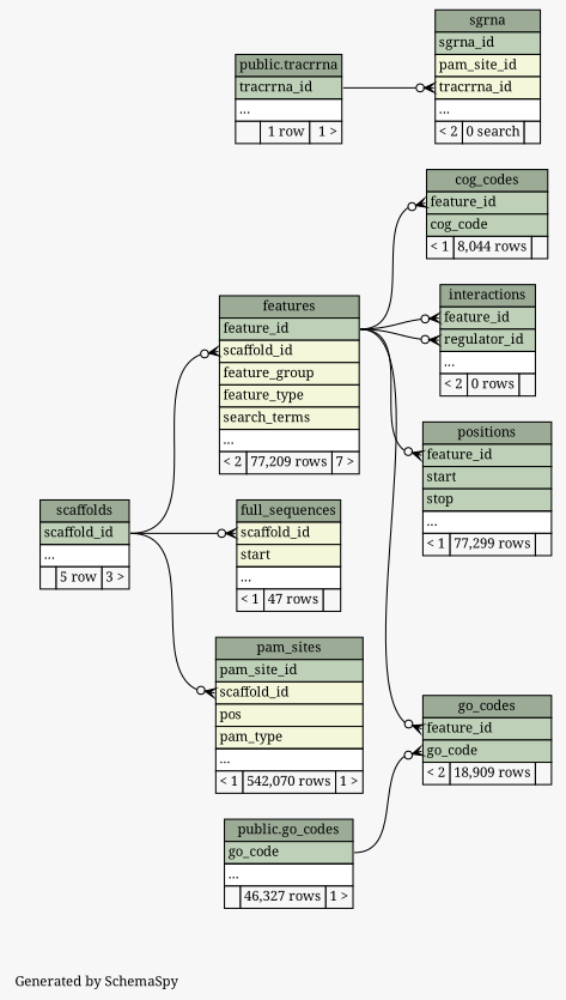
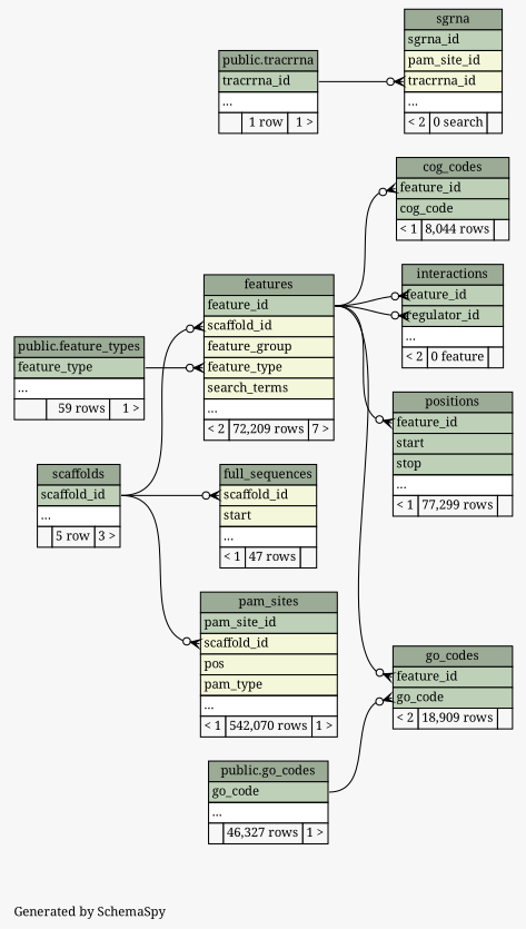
  digraph {
    bgcolor="#f7f7f7"
    fontname="Noto Serif"
    fontsize=11
    label="\nGenerated by SchemaSpy"
    labeljust=l
    nodesep=0.18
    rankdir=RL
    ranksep=0.46
    node [fontname="Noto Serif" fontsize=11 shape=plaintext]
    edge [arrowhead=none arrowsize=0.8 arrowtail=crowodot dir=back fontname="Noto Serif" headport="feature_id:e" tailport="feature_id:w"]
    n1 [label=<     <TABLE BORDER="0" CELLBORDER="1" CELLSPACING="0" BGCOLOR="#ffffff">       <TR><TD COLSPAN="3" BGCOLOR="#9bab96" ALIGN="CENTER">cog_codes</TD></TR>       <TR><TD PORT="feature_id" COLSPAN="3" BGCOLOR="#bed1b8" ALIGN="LEFT">feature_id</TD></TR>       <TR><TD PORT="cog_code" COLSPAN="3" BGCOLOR="#bed1b8" ALIGN="LEFT">cog_code</TD></TR>       <TR><TD ALIGN="LEFT" BGCOLOR="#f7f7f7">&lt; 1</TD><TD ALIGN="RIGHT" BGCOLOR="#f7f7f7">8,044 rows</TD><TD ALIGN="RIGHT" BGCOLOR="#f7f7f7">  </TD></TR>     </TABLE>>]
-   n2 [label=<     <TABLE BORDER="0" CELLBORDER="1" CELLSPACING="0" BGCOLOR="#ffffff">       <TR><TD COLSPAN="3" BGCOLOR="#9bab96" ALIGN="CENTER">features</TD></TR>       <TR><TD PORT="feature_id" COLSPAN="3" BGCOLOR="#bed1b8" ALIGN="LEFT">feature_id</TD></TR>       <TR><TD PORT="scaffold_id" COLSPAN="3" BGCOLOR="#f4f7da" ALIGN="LEFT">scaffold_id</TD></TR>       <TR><TD PORT="feature_group" COLSPAN="3" BGCOLOR="#f4f7da" ALIGN="LEFT">feature_group</TD></TR>       <TR><TD PORT="feature_type" COLSPAN="3" BGCOLOR="#f4f7da" ALIGN="LEFT">feature_type</TD></TR>       <TR><TD PORT="search_terms" COLSPAN="3" BGCOLOR="#f4f7da" ALIGN="LEFT">search_terms</TD></TR>       <TR><TD PORT="elipses" COLSPAN="3" ALIGN="LEFT">...</TD></TR>       <TR><TD ALIGN="LEFT" BGCOLOR="#f7f7f7">&lt; 2</TD><TD ALIGN="RIGHT" BGCOLOR="#f7f7f7">77,209 rows</TD><TD ALIGN="RIGHT" BGCOLOR="#f7f7f7">7 &gt;</TD></TR>     </TABLE>>]
+   n2 [label=<     <TABLE BORDER="0" CELLBORDER="1" CELLSPACING="0" BGCOLOR="#ffffff">       <TR><TD COLSPAN="3" BGCOLOR="#9bab96" ALIGN="CENTER">features</TD></TR>       <TR><TD PORT="feature_id" COLSPAN="3" BGCOLOR="#bed1b8" ALIGN="LEFT">feature_id</TD></TR>       <TR><TD PORT="scaffold_id" COLSPAN="3" BGCOLOR="#f4f7da" ALIGN="LEFT">scaffold_id</TD></TR>       <TR><TD PORT="feature_group" COLSPAN="3" BGCOLOR="#f4f7da" ALIGN="LEFT">feature_group</TD></TR>       <TR><TD PORT="feature_type" COLSPAN="3" BGCOLOR="#f4f7da" ALIGN="LEFT">feature_type</TD></TR>       <TR><TD PORT="search_terms" COLSPAN="3" BGCOLOR="#f4f7da" ALIGN="LEFT">search_terms</TD></TR>       <TR><TD PORT="elipses" COLSPAN="3" ALIGN="LEFT">...</TD></TR>       <TR><TD ALIGN="LEFT" BGCOLOR="#f7f7f7">&lt; 2</TD><TD ALIGN="RIGHT" BGCOLOR="#f7f7f7">72,209 rows</TD><TD ALIGN="RIGHT" BGCOLOR="#f7f7f7">7 &gt;</TD></TR>     </TABLE>>]
+   n3 [label=<     <TABLE BORDER="0" CELLBORDER="1" CELLSPACING="0" BGCOLOR="#ffffff">       <TR><TD COLSPAN="3" BGCOLOR="#9bab96" ALIGN="CENTER">public.feature_types</TD></TR>       <TR><TD PORT="feature_type" COLSPAN="3" BGCOLOR="#bed1b8" ALIGN="LEFT">feature_type</TD></TR>       <TR><TD PORT="elipses" COLSPAN="3" ALIGN="LEFT">...</TD></TR>       <TR><TD ALIGN="LEFT" BGCOLOR="#f7f7f7">  </TD><TD ALIGN="RIGHT" BGCOLOR="#f7f7f7">59 rows</TD><TD ALIGN="RIGHT" BGCOLOR="#f7f7f7">1 &gt;</TD></TR>     </TABLE>>]
    n4 [label=<     <TABLE BORDER="0" CELLBORDER="1" CELLSPACING="0" BGCOLOR="#ffffff">       <TR><TD COLSPAN="3" BGCOLOR="#9bab96" ALIGN="CENTER">scaffolds</TD></TR>       <TR><TD PORT="scaffold_id" COLSPAN="3" BGCOLOR="#bed1b8" ALIGN="LEFT">scaffold_id</TD></TR>       <TR><TD PORT="elipses" COLSPAN="3" ALIGN="LEFT">...</TD></TR>       <TR><TD ALIGN="LEFT" BGCOLOR="#f7f7f7">  </TD><TD ALIGN="RIGHT" BGCOLOR="#f7f7f7">5 row</TD><TD ALIGN="RIGHT" BGCOLOR="#f7f7f7">3 &gt;</TD></TR>     </TABLE>>]
    n5 [label=<     <TABLE BORDER="0" CELLBORDER="1" CELLSPACING="0" BGCOLOR="#ffffff">       <TR><TD COLSPAN="3" BGCOLOR="#9bab96" ALIGN="CENTER">full_sequences</TD></TR>       <TR><TD PORT="scaffold_id" COLSPAN="3" BGCOLOR="#f4f7da" ALIGN="LEFT">scaffold_id</TD></TR>       <TR><TD PORT="start" COLSPAN="3" BGCOLOR="#f4f7da" ALIGN="LEFT">start</TD></TR>       <TR><TD PORT="elipses" COLSPAN="3" ALIGN="LEFT">...</TD></TR>       <TR><TD ALIGN="LEFT" BGCOLOR="#f7f7f7">&lt; 1</TD><TD ALIGN="RIGHT" BGCOLOR="#f7f7f7">47 rows</TD><TD ALIGN="RIGHT" BGCOLOR="#f7f7f7">  </TD></TR>     </TABLE>>]
    n6 [label=<     <TABLE BORDER="0" CELLBORDER="1" CELLSPACING="0" BGCOLOR="#ffffff">       <TR><TD COLSPAN="3" BGCOLOR="#9bab96" ALIGN="CENTER">go_codes</TD></TR>       <TR><TD PORT="feature_id" COLSPAN="3" BGCOLOR="#bed1b8" ALIGN="LEFT">feature_id</TD></TR>       <TR><TD PORT="go_code" COLSPAN="3" BGCOLOR="#bed1b8" ALIGN="LEFT">go_code</TD></TR>       <TR><TD ALIGN="LEFT" BGCOLOR="#f7f7f7">&lt; 2</TD><TD ALIGN="RIGHT" BGCOLOR="#f7f7f7">18,909 rows</TD><TD ALIGN="RIGHT" BGCOLOR="#f7f7f7">  </TD></TR>     </TABLE>>]
    n7 [label=<     <TABLE BORDER="0" CELLBORDER="1" CELLSPACING="0" BGCOLOR="#ffffff">       <TR><TD COLSPAN="3" BGCOLOR="#9bab96" ALIGN="CENTER">public.go_codes</TD></TR>       <TR><TD PORT="go_code" COLSPAN="3" BGCOLOR="#bed1b8" ALIGN="LEFT">go_code</TD></TR>       <TR><TD PORT="elipses" COLSPAN="3" ALIGN="LEFT">...</TD></TR>       <TR><TD ALIGN="LEFT" BGCOLOR="#f7f7f7">  </TD><TD ALIGN="RIGHT" BGCOLOR="#f7f7f7">46,327 rows</TD><TD ALIGN="RIGHT" BGCOLOR="#f7f7f7">1 &gt;</TD></TR>     </TABLE>>]
-   n8 [label=<     <TABLE BORDER="0" CELLBORDER="1" CELLSPACING="0" BGCOLOR="#ffffff">       <TR><TD COLSPAN="3" BGCOLOR="#9bab96" ALIGN="CENTER">interactions</TD></TR>       <TR><TD PORT="feature_id" COLSPAN="3" BGCOLOR="#bed1b8" ALIGN="LEFT">feature_id</TD></TR>       <TR><TD PORT="regulator_id" COLSPAN="3" BGCOLOR="#bed1b8" ALIGN="LEFT">regulator_id</TD></TR>       <TR><TD PORT="elipses" COLSPAN="3" ALIGN="LEFT">...</TD></TR>       <TR><TD ALIGN="LEFT" BGCOLOR="#f7f7f7">&lt; 2</TD><TD ALIGN="RIGHT" BGCOLOR="#f7f7f7">0 rows</TD><TD ALIGN="RIGHT" BGCOLOR="#f7f7f7">  </TD></TR>     </TABLE>>]
+   n8 [label=<     <TABLE BORDER="0" CELLBORDER="1" CELLSPACING="0" BGCOLOR="#ffffff">       <TR><TD COLSPAN="3" BGCOLOR="#9bab96" ALIGN="CENTER">interactions</TD></TR>       <TR><TD PORT="feature_id" COLSPAN="3" BGCOLOR="#bed1b8" ALIGN="LEFT">feature_id</TD></TR>       <TR><TD PORT="regulator_id" COLSPAN="3" BGCOLOR="#bed1b8" ALIGN="LEFT">regulator_id</TD></TR>       <TR><TD PORT="elipses" COLSPAN="3" ALIGN="LEFT">...</TD></TR>       <TR><TD ALIGN="LEFT" BGCOLOR="#f7f7f7">&lt; 2</TD><TD ALIGN="RIGHT" BGCOLOR="#f7f7f7">0 feature</TD><TD ALIGN="RIGHT" BGCOLOR="#f7f7f7">  </TD></TR>     </TABLE>>]
    n9 [label=<     <TABLE BORDER="0" CELLBORDER="1" CELLSPACING="0" BGCOLOR="#ffffff">       <TR><TD COLSPAN="3" BGCOLOR="#9bab96" ALIGN="CENTER">pam_sites</TD></TR>       <TR><TD PORT="pam_site_id" COLSPAN="3" BGCOLOR="#bed1b8" ALIGN="LEFT">pam_site_id</TD></TR>       <TR><TD PORT="scaffold_id" COLSPAN="3" BGCOLOR="#f4f7da" ALIGN="LEFT">scaffold_id</TD></TR>       <TR><TD PORT="pos" COLSPAN="3" BGCOLOR="#f4f7da" ALIGN="LEFT">pos</TD></TR>       <TR><TD PORT="pam_type" COLSPAN="3" BGCOLOR="#f4f7da" ALIGN="LEFT">pam_type</TD></TR>       <TR><TD PORT="elipses" COLSPAN="3" ALIGN="LEFT">...</TD></TR>       <TR><TD ALIGN="LEFT" BGCOLOR="#f7f7f7">&lt; 1</TD><TD ALIGN="RIGHT" BGCOLOR="#f7f7f7">542,070 rows</TD><TD ALIGN="RIGHT" BGCOLOR="#f7f7f7">1 &gt;</TD></TR>     </TABLE>>]
    n10 [label=<     <TABLE BORDER="0" CELLBORDER="1" CELLSPACING="0" BGCOLOR="#ffffff">       <TR><TD COLSPAN="3" BGCOLOR="#9bab96" ALIGN="CENTER">positions</TD></TR>       <TR><TD PORT="feature_id" COLSPAN="3" BGCOLOR="#bed1b8" ALIGN="LEFT">feature_id</TD></TR>       <TR><TD PORT="start" COLSPAN="3" BGCOLOR="#bed1b8" ALIGN="LEFT">start</TD></TR>       <TR><TD PORT="stop" COLSPAN="3" BGCOLOR="#bed1b8" ALIGN="LEFT">stop</TD></TR>       <TR><TD PORT="elipses" COLSPAN="3" ALIGN="LEFT">...</TD></TR>       <TR><TD ALIGN="LEFT" BGCOLOR="#f7f7f7">&lt; 1</TD><TD ALIGN="RIGHT" BGCOLOR="#f7f7f7">77,299 rows</TD><TD ALIGN="RIGHT" BGCOLOR="#f7f7f7">  </TD></TR>     </TABLE>>]
    n11 [label=<     <TABLE BORDER="0" CELLBORDER="1" CELLSPACING="0" BGCOLOR="#ffffff">       <TR><TD COLSPAN="3" BGCOLOR="#9bab96" ALIGN="CENTER">sgrna</TD></TR>       <TR><TD PORT="sgrna_id" COLSPAN="3" BGCOLOR="#bed1b8" ALIGN="LEFT">sgrna_id</TD></TR>       <TR><TD PORT="pam_site_id" COLSPAN="3" BGCOLOR="#f4f7da" ALIGN="LEFT">pam_site_id</TD></TR>       <TR><TD PORT="tracrrna_id" COLSPAN="3" BGCOLOR="#f4f7da" ALIGN="LEFT">tracrrna_id</TD></TR>       <TR><TD PORT="elipses" COLSPAN="3" ALIGN="LEFT">...</TD></TR>       <TR><TD ALIGN="LEFT" BGCOLOR="#f7f7f7">&lt; 2</TD><TD ALIGN="RIGHT" BGCOLOR="#f7f7f7">0 search</TD><TD ALIGN="RIGHT" BGCOLOR="#f7f7f7">  </TD></TR>     </TABLE>>]
    n12 [label=<     <TABLE BORDER="0" CELLBORDER="1" CELLSPACING="0" BGCOLOR="#ffffff">       <TR><TD COLSPAN="3" BGCOLOR="#9bab96" ALIGN="CENTER">public.tracrrna</TD></TR>       <TR><TD PORT="tracrrna_id" COLSPAN="3" BGCOLOR="#bed1b8" ALIGN="LEFT">tracrrna_id</TD></TR>       <TR><TD PORT="elipses" COLSPAN="3" ALIGN="LEFT">...</TD></TR>       <TR><TD ALIGN="LEFT" BGCOLOR="#f7f7f7">  </TD><TD ALIGN="RIGHT" BGCOLOR="#f7f7f7">1 row</TD><TD ALIGN="RIGHT" BGCOLOR="#f7f7f7">1 &gt;</TD></TR>     </TABLE>>]
    n1 -> n2
+   n2 -> n3 [headport="feature_type:e" tailport="feature_type:w"]
    n2 -> n4 [headport="scaffold_id:e" tailport="scaffold_id:w"]
    n5 -> n4 [headport="scaffold_id:e" tailport="scaffold_id:w"]
    n6 -> n2
    n6 -> n7 [headport="go_code:e" tailport="go_code:w"]
    n8 -> n2
    n8 -> n2 [tailport="regulator_id:w"]
    n9 -> n4 [headport="scaffold_id:e" tailport="scaffold_id:w"]
    n10 -> n2
    n11 -> n12 [headport="tracrrna_id:e" tailport="tracrrna_id:w"]
  }
